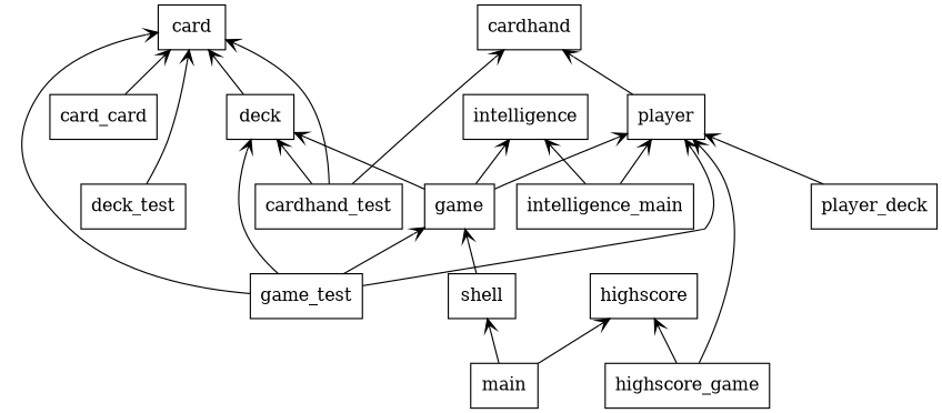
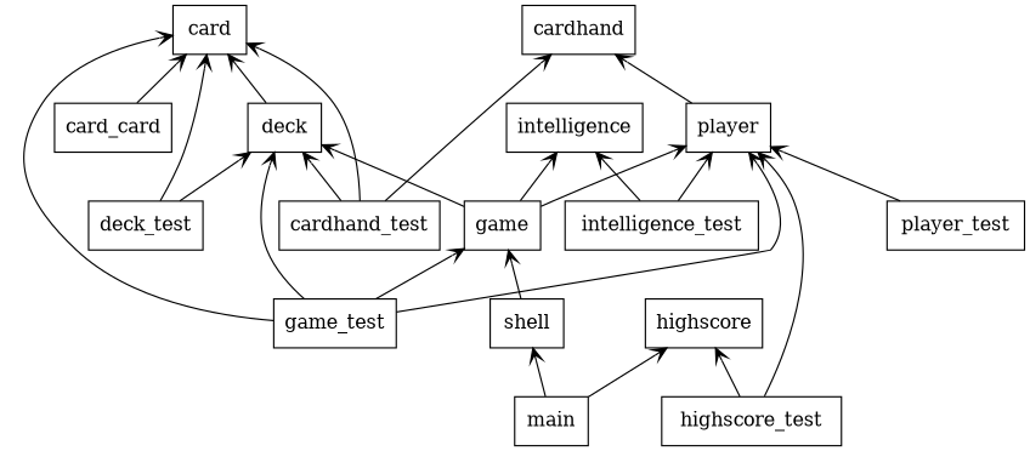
  digraph {
    rankdir=BT
    node [shape=box]
    edge [arrowhead=open arrowtail=none]
    n1 [label=card]
    n2 [label=card_card]
    n3 [label=cardhand]
    n4 [label=cardhand_test]
    n5 [label=deck]
    n6 [label=deck_test]
    n7 [label=game]
    n8 [label=intelligence]
    n9 [label=player]
    n10 [label=highscore]
    n11 [label=game_test]
-   n12 [label=highscore_game]
-   n13 [label=intelligence_main]
+   n12 [label=highscore_test]
+   n13 [label=intelligence_test]
    n14 [label=main]
    n15 [label=shell]
-   n16 [label=player_deck]
+   n16 [label=player_test]
    n2 -> n1
    n4 -> n1
    n4 -> n3
    n4 -> n5
    n5 -> n1
    n6 -> n1
+   n6 -> n5
    n7 -> n5
    n7 -> n8
    n7 -> n9
    n9 -> n3
    n11 -> n1
    n11 -> n5
    n11 -> n7
    n11 -> n9
    n12 -> n9
    n12 -> n10
    n13 -> n8
    n13 -> n9
    n14 -> n10
    n14 -> n15
    n15 -> n7
    n16 -> n9
  }
